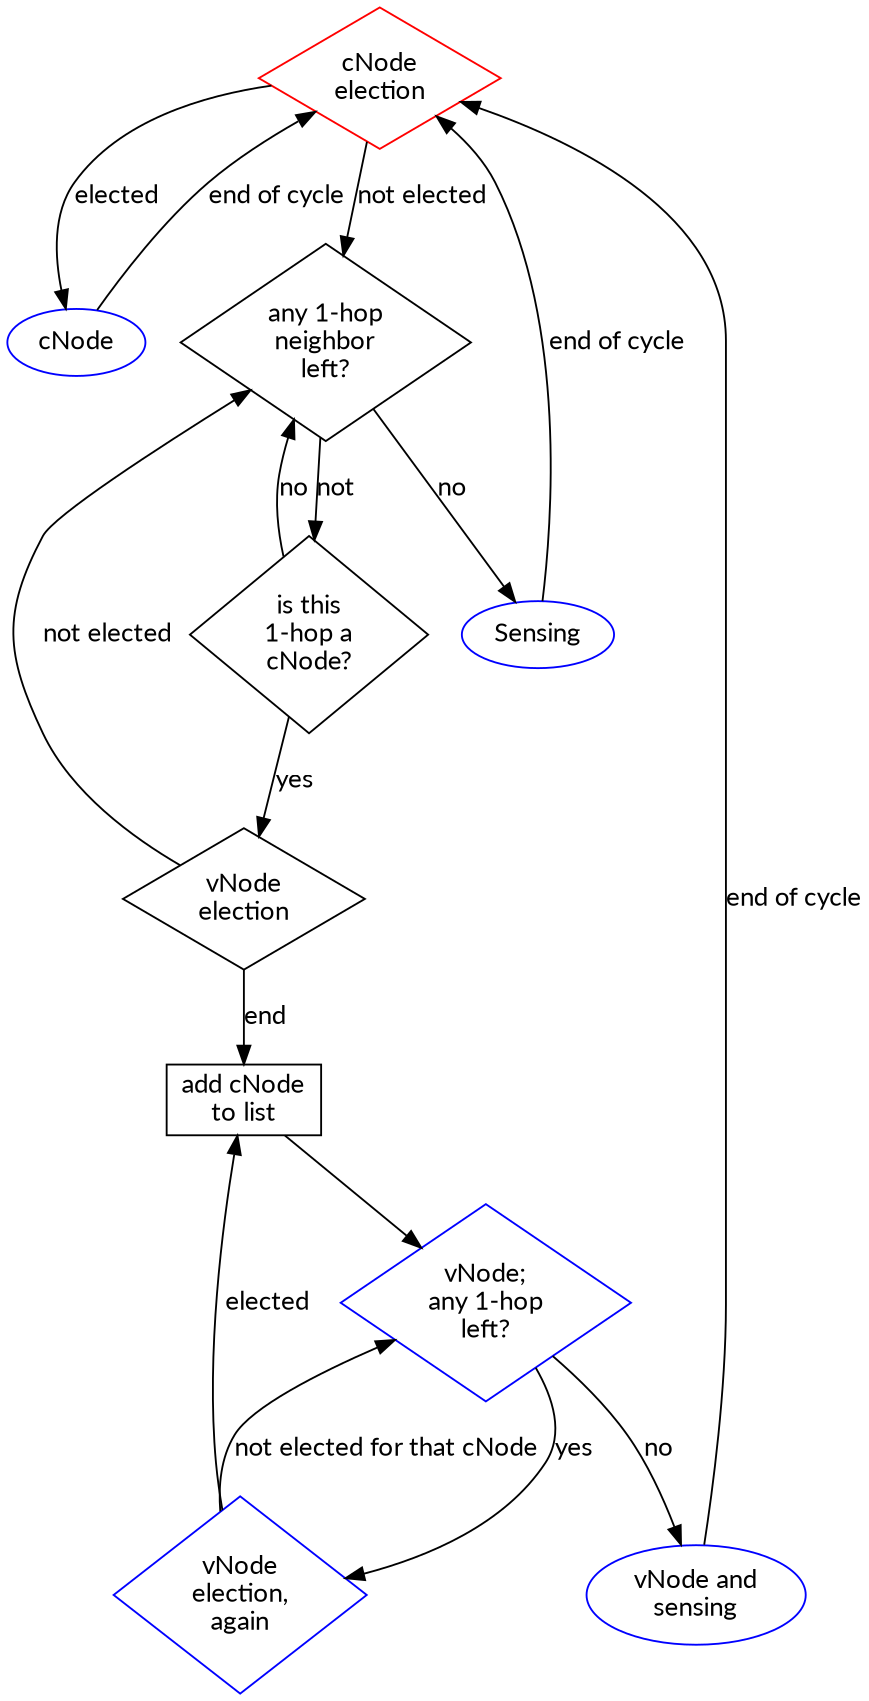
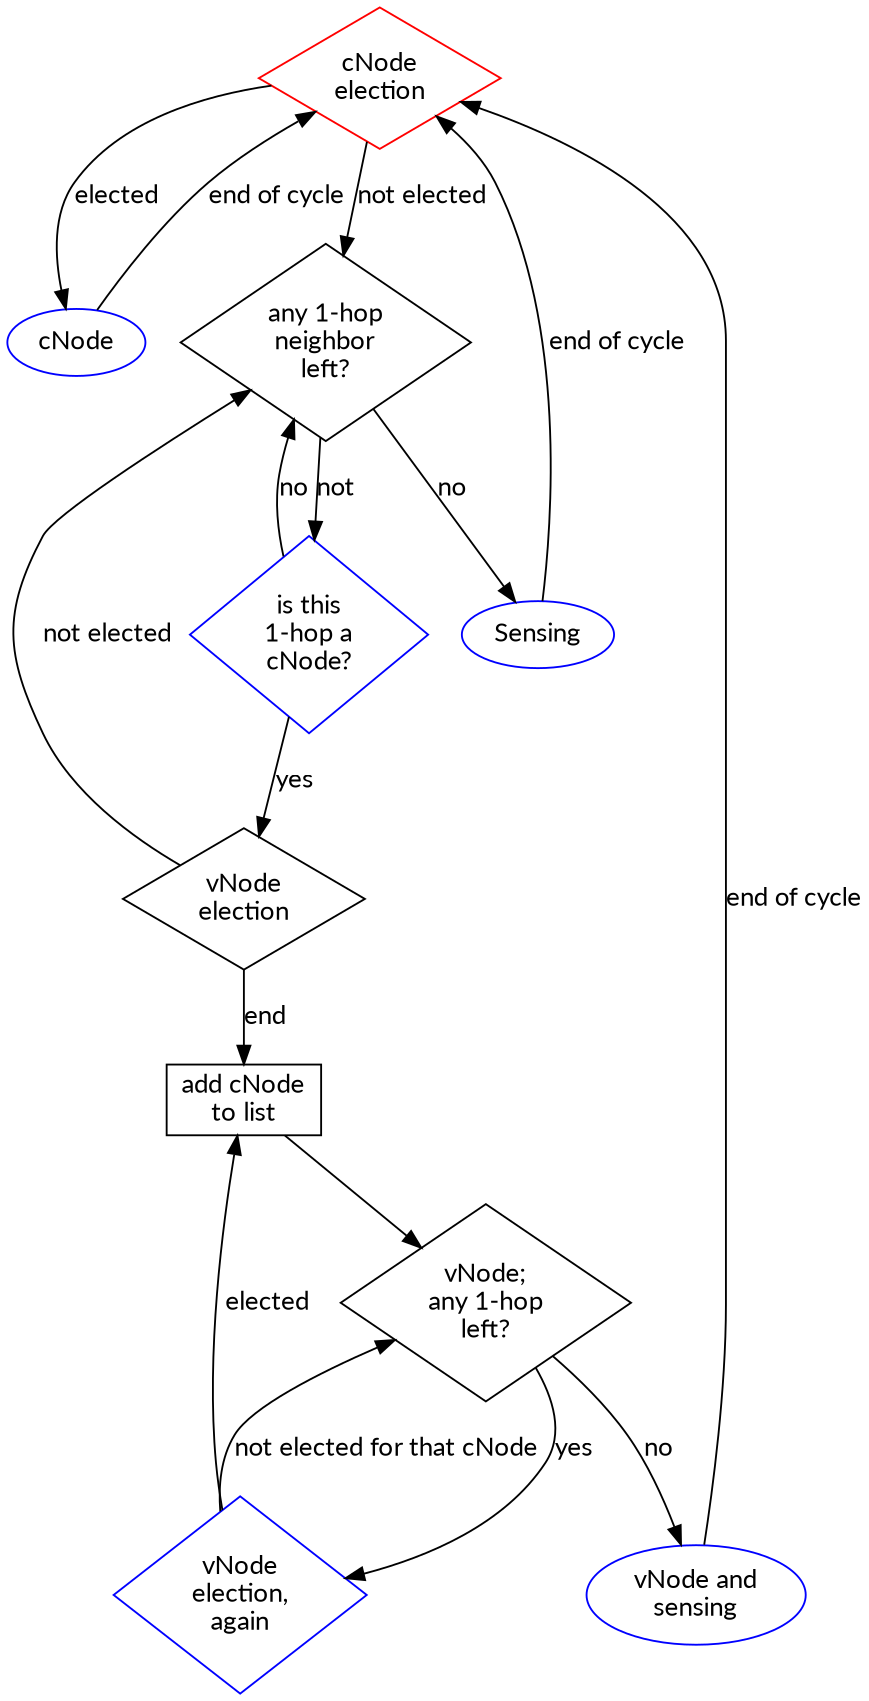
  digraph {
    fontname=Lato
    node [fontname=Lato shape=diamond]
    edge [fontname=Lato]
    n1 [color=red label="cNode\nelection"]
    n2 [color=blue label=cNode shape=""]
    n3 [label="any 1-hop\nneighbor\nleft?"]
    n4 [color=blue label=Sensing shape=""]
-   n5 [label="is this\n1-hop a\ncNode?"]
+   n5 [label="is this\n1-hop a\ncNode?" color=blue]
    n6 [color=blue label="vNode and\nsensing" shape=""]
    n7 [label="vNode\nelection"]
    n8 [label="add cNode\nto list" shape=box]
-   n9 [label="vNode;\nany 1-hop\nleft?" color=blue]
+   n9 [label="vNode;\nany 1-hop\nleft?"]
    n10 [color=blue label="vNode\nelection,\nagain"]
    n1 -> n2 [label=elected]
    n1 -> n3 [label="not elected"]
    n2 -> n1 [label="end of cycle"]
    n3 -> n4 [label=no]
    n3 -> n5 [label=not]
    n4 -> n1 [label="end of cycle"]
    n5 -> n3 [label=no]
    n5 -> n7 [label=yes]
    n6 -> n1 [label="end of cycle"]
    n7 -> n3 [label="not elected"]
    n7 -> n8 [label=end]
    n8 -> n9
    n9 -> n6 [label=no]
    n9 -> n10 [label=yes]
    n10 -> n8 [label=elected]
    n10 -> n9 [label="not elected for that cNode"]
  }
